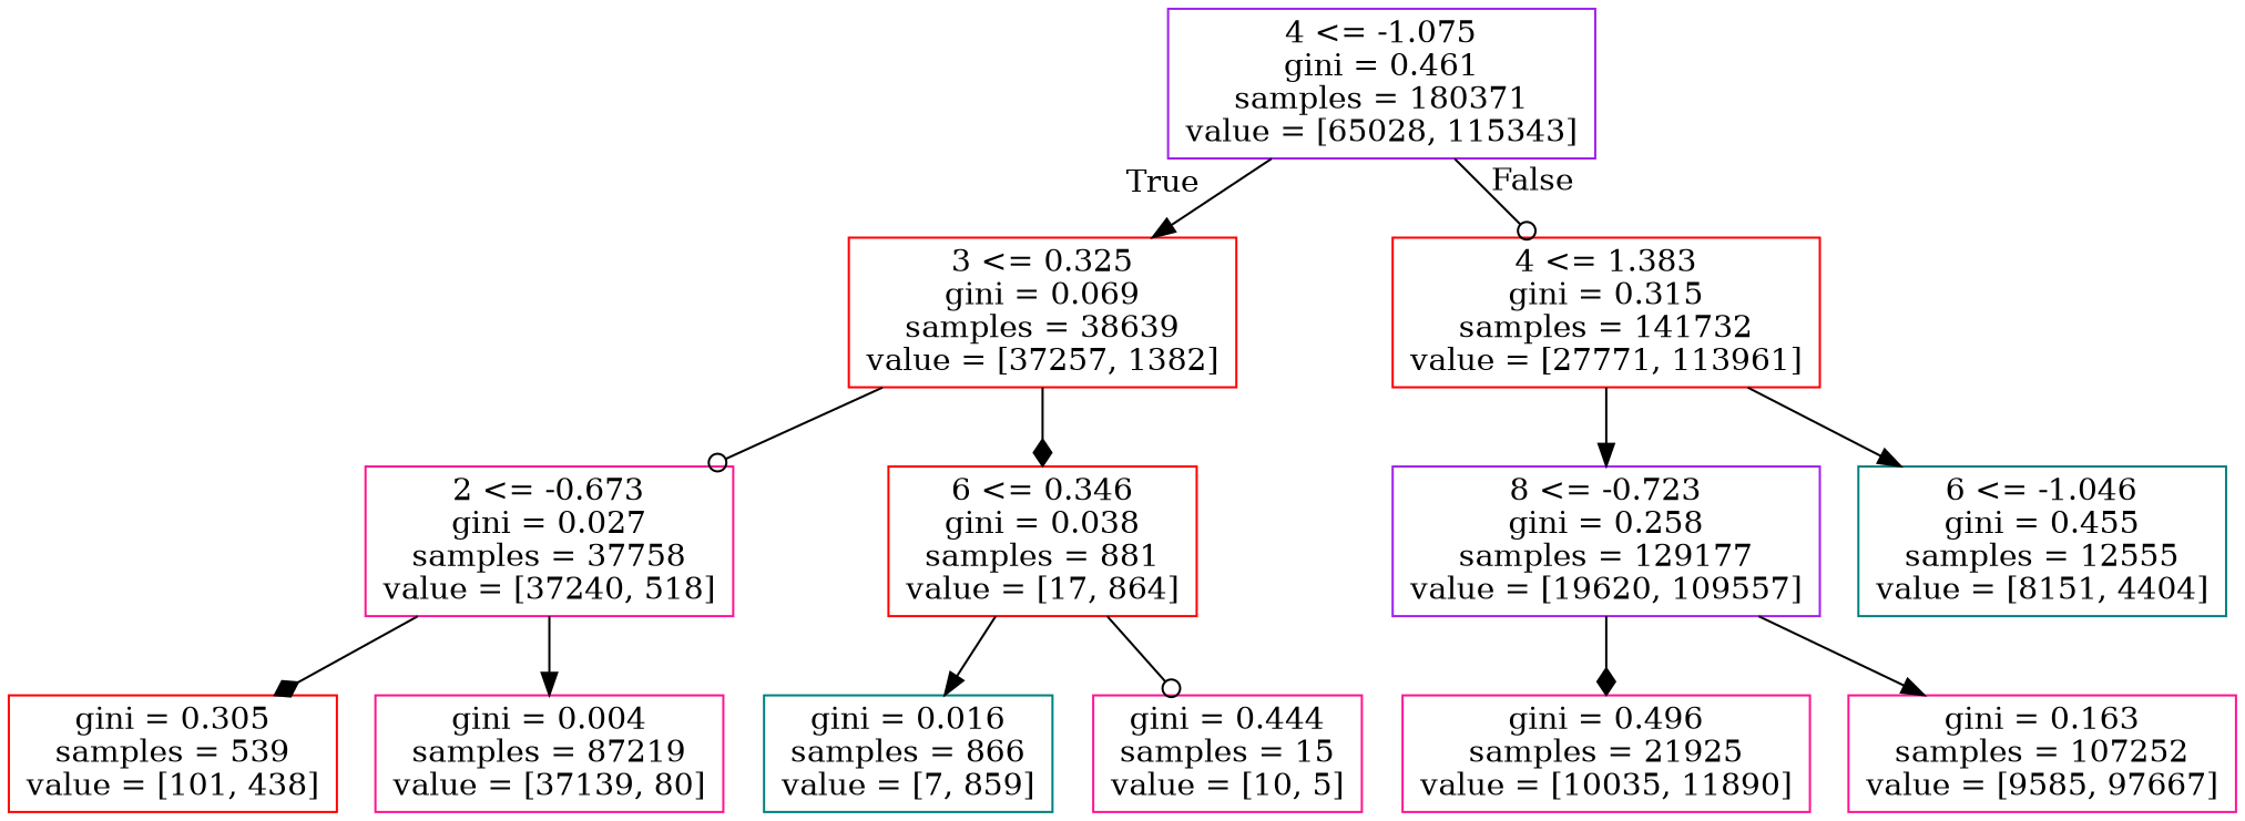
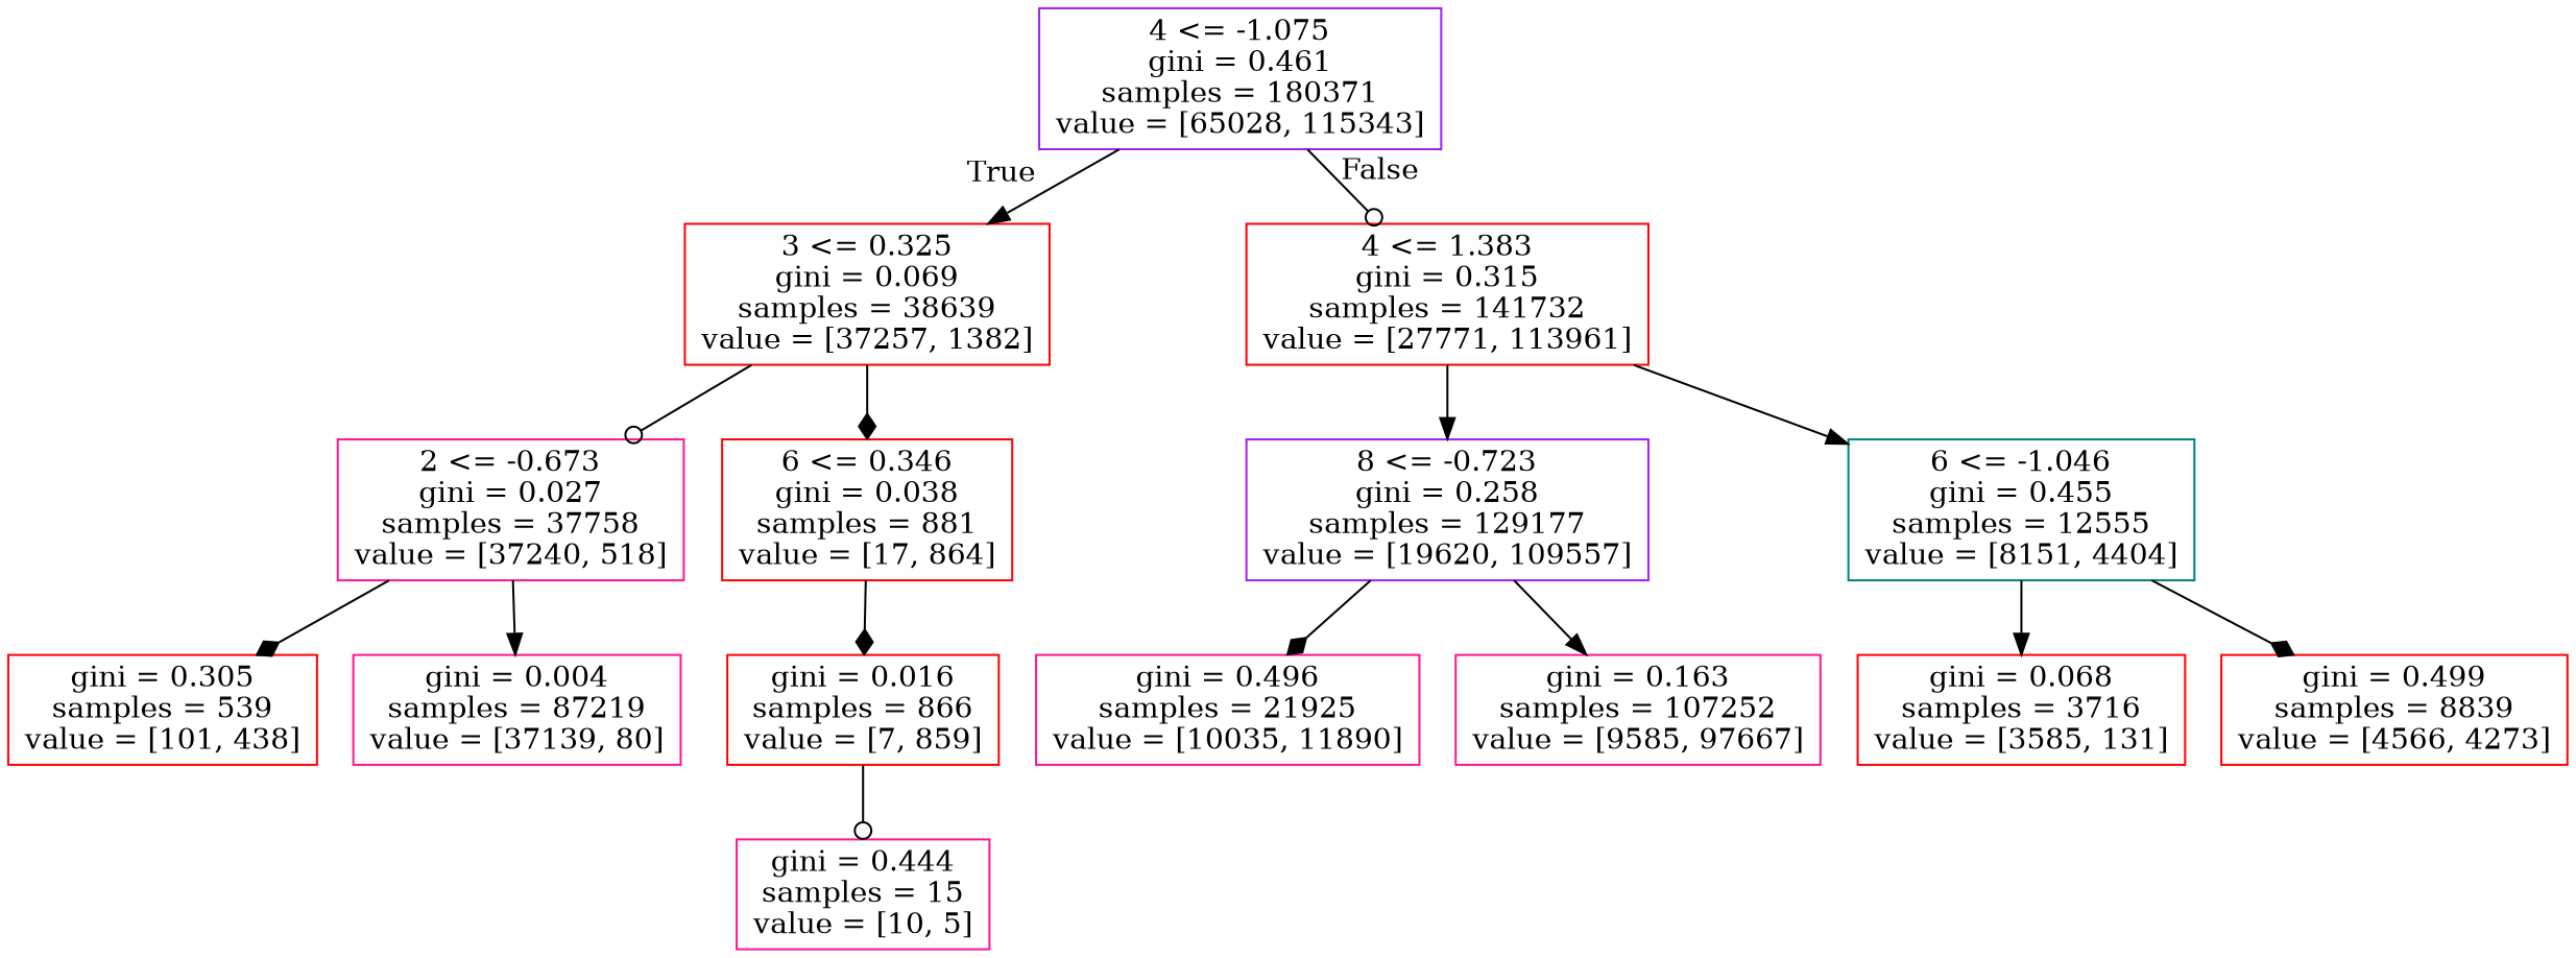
  digraph {
    node [color=red shape=box]
    edge [arrowhead=normal]
    n1 [color=purple label="4 <= -1.075\ngini = 0.461\nsamples = 180371\nvalue = [65028, 115343]"]
    n2 [label="3 <= 0.325\ngini = 0.069\nsamples = 38639\nvalue = [37257, 1382]"]
    n3 [label="4 <= 1.383\ngini = 0.315\nsamples = 141732\nvalue = [27771, 113961]"]
    n4 [color=deeppink label="2 <= -0.673\ngini = 0.027\nsamples = 37758\nvalue = [37240, 518]"]
    n5 [label="6 <= 0.346\ngini = 0.038\nsamples = 881\nvalue = [17, 864]"]
    n6 [color=purple label="8 <= -0.723\ngini = 0.258\nsamples = 129177\nvalue = [19620, 109557]"]
    n7 [color=teal label="6 <= -1.046\ngini = 0.455\nsamples = 12555\nvalue = [8151, 4404]"]
    n8 [label="gini = 0.305\nsamples = 539\nvalue = [101, 438]"]
    n9 [color=deeppink label="gini = 0.004\nsamples = 87219\nvalue = [37139, 80]"]
-   n10 [color=teal label="gini = 0.016\nsamples = 866\nvalue = [7, 859]"]
+   n10 [label="gini = 0.016\nsamples = 866\nvalue = [7, 859]"]
    n11 [color=deeppink label="gini = 0.444\nsamples = 15\nvalue = [10, 5]"]
    n12 [color=deeppink label="gini = 0.496\nsamples = 21925\nvalue = [10035, 11890]"]
    n13 [color=deeppink label="gini = 0.163\nsamples = 107252\nvalue = [9585, 97667]"]
+   n14 [label="gini = 0.068\nsamples = 3716\nvalue = [3585, 131]"]
+   n15 [label="gini = 0.499\nsamples = 8839\nvalue = [4566, 4273]"]
    n1 -> n2 [headlabel=True labelangle=45 labeldistance=2.5]
    n1 -> n3 [arrowhead=odot headlabel=False labelangle=-45 labeldistance=2.5]
    n2 -> n4 [arrowhead=odot]
    n2 -> n5 [arrowhead=diamond]
    n3 -> n6
    n3 -> n7
    n4 -> n8 [arrowhead=diamond]
    n4 -> n9
-   n5 -> n10
-   n5 -> n11 [arrowhead=odot]
+   n5 -> n10 [arrowhead=diamond]
+   n10 -> n11 [arrowhead=odot]
    n6 -> n12 [arrowhead=diamond]
    n6 -> n13
+   n7 -> n14
+   n7 -> n15 [arrowhead=diamond]
  }
